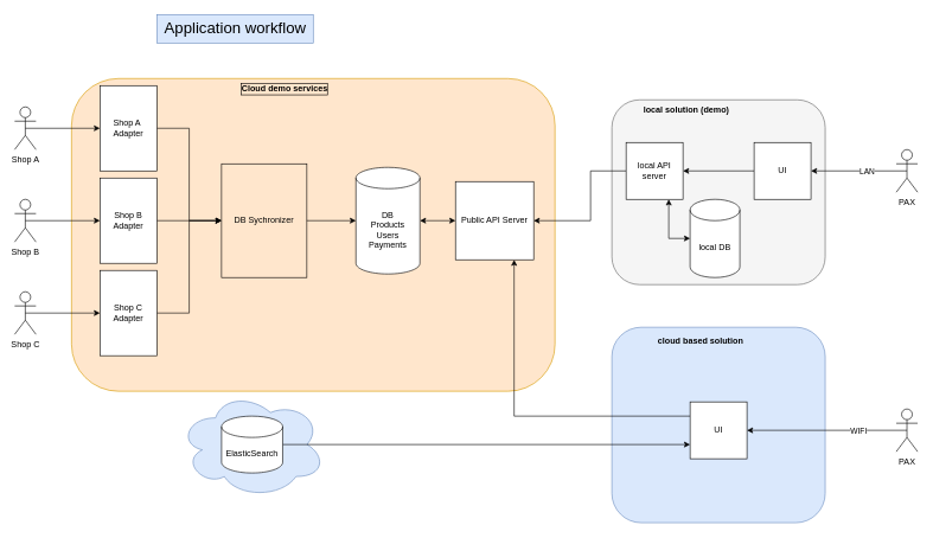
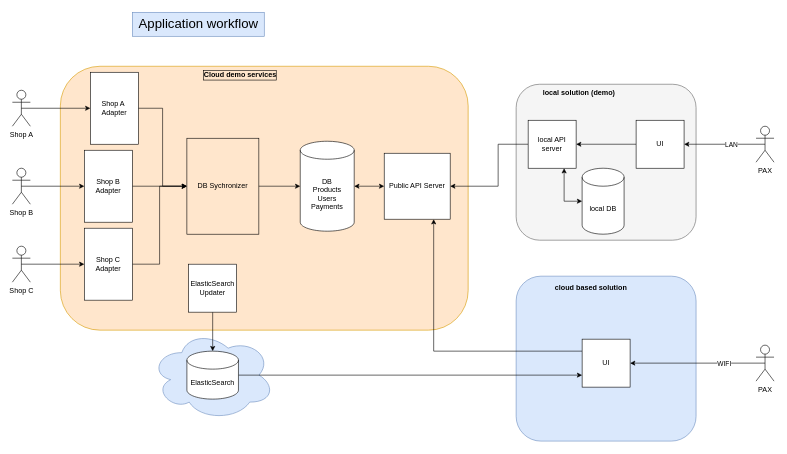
  <mxCell id="0" />
  <mxCell id="1" parent="0" />
  <mxCell id="2" value="" style="rounded=1;whiteSpace=wrap;html=1;fillColor=#dae8fc;strokeColor=#6c8ebf;" vertex="1" parent="1"><mxGeometry x="860" y="460" width="300" height="275" as="geometry" /></mxCell>
  <mxCell id="3" value="" style="rounded=1;whiteSpace=wrap;html=1;fillColor=#ffe6cc;strokeColor=#d79b00;" vertex="1" parent="1"><mxGeometry x="100" y="110" width="680" height="440" as="geometry" /></mxCell>
  <mxCell id="4" value="&lt;font style=&quot;font-size: 22px;&quot;&gt;Application workflow&lt;/font&gt;" style="text;html=1;align=center;verticalAlign=middle;resizable=0;points=[];autosize=1;strokeColor=#6c8ebf;fillColor=#dae8fc;" vertex="1" parent="1"><mxGeometry x="220" y="20" width="220" height="40" as="geometry" /></mxCell>
  <mxCell id="5" style="edgeStyle=orthogonalEdgeStyle;rounded=0;orthogonalLoop=1;jettySize=auto;html=1;exitX=0.5;exitY=0.5;exitDx=0;exitDy=0;exitPerimeter=0;entryX=0;entryY=0.5;entryDx=0;entryDy=0;" edge="1" parent="1" source="6" target="12"><mxGeometry relative="1" as="geometry" /></mxCell>
  <mxCell id="6" value="Shop A" style="shape=umlActor;verticalLabelPosition=bottom;verticalAlign=top;html=1;outlineConnect=0;" vertex="1" parent="1"><mxGeometry x="20" y="150" width="30" height="60" as="geometry" /></mxCell>
  <mxCell id="7" style="edgeStyle=orthogonalEdgeStyle;rounded=0;orthogonalLoop=1;jettySize=auto;html=1;exitX=0.5;exitY=0.5;exitDx=0;exitDy=0;exitPerimeter=0;entryX=0;entryY=0.5;entryDx=0;entryDy=0;" edge="1" parent="1" source="8" target="14"><mxGeometry relative="1" as="geometry" /></mxCell>
  <mxCell id="8" value="Shop C" style="shape=umlActor;verticalLabelPosition=bottom;verticalAlign=top;html=1;outlineConnect=0;" vertex="1" parent="1"><mxGeometry x="20" y="410" width="30" height="60" as="geometry" /></mxCell>
  <mxCell id="9" style="edgeStyle=orthogonalEdgeStyle;rounded=0;orthogonalLoop=1;jettySize=auto;html=1;exitX=0.5;exitY=0.5;exitDx=0;exitDy=0;exitPerimeter=0;entryX=0;entryY=0.5;entryDx=0;entryDy=0;" edge="1" parent="1" source="10" target="16"><mxGeometry relative="1" as="geometry" /></mxCell>
  <mxCell id="10" value="Shop B" style="shape=umlActor;verticalLabelPosition=bottom;verticalAlign=top;html=1;outlineConnect=0;" vertex="1" parent="1"><mxGeometry x="20" y="280" width="30" height="60" as="geometry" /></mxCell>
  <mxCell id="11" style="edgeStyle=orthogonalEdgeStyle;rounded=0;orthogonalLoop=1;jettySize=auto;html=1;exitX=1;exitY=0.5;exitDx=0;exitDy=0;entryX=0;entryY=0.5;entryDx=0;entryDy=0;" edge="1" parent="1" source="12" target="22"><mxGeometry relative="1" as="geometry" /></mxCell>
- <mxCell id="12" value="Shop A&amp;nbsp;&lt;div&gt;Adapter&lt;/div&gt;" style="rounded=0;whiteSpace=wrap;html=1;" vertex="1" parent="1"><mxGeometry x="140" y="120" width="80" height="120" as="geometry" /></mxCell>
+ <mxCell id="12" value="Shop A&amp;nbsp;&lt;div&gt;Adapter&lt;/div&gt;" style="rounded=0;whiteSpace=wrap;html=1;" vertex="1" parent="1"><mxGeometry x="150" y="120" width="80" height="120" as="geometry" /></mxCell>
  <mxCell id="13" style="edgeStyle=orthogonalEdgeStyle;rounded=0;orthogonalLoop=1;jettySize=auto;html=1;exitX=1;exitY=0.5;exitDx=0;exitDy=0;entryX=0;entryY=0.5;entryDx=0;entryDy=0;" edge="1" parent="1" source="14" target="22"><mxGeometry relative="1" as="geometry" /></mxCell>
  <mxCell id="14" value="Shop C&lt;div&gt;Adapter&lt;/div&gt;" style="rounded=0;whiteSpace=wrap;html=1;" vertex="1" parent="1"><mxGeometry x="140" y="380" width="80" height="120" as="geometry" /></mxCell>
  <mxCell id="15" style="edgeStyle=orthogonalEdgeStyle;rounded=0;orthogonalLoop=1;jettySize=auto;html=1;exitX=1;exitY=0.5;exitDx=0;exitDy=0;entryX=0;entryY=0.5;entryDx=0;entryDy=0;" edge="1" parent="1" source="16" target="22"><mxGeometry relative="1" as="geometry"><mxPoint x="300" y="300" as="targetPoint" /></mxGeometry></mxCell>
  <mxCell id="16" value="Shop B&lt;div&gt;Adapter&lt;/div&gt;" style="rounded=0;whiteSpace=wrap;html=1;" vertex="1" parent="1"><mxGeometry x="140" y="250" width="80" height="120" as="geometry" /></mxCell>
  <mxCell id="17" style="edgeStyle=orthogonalEdgeStyle;rounded=0;orthogonalLoop=1;jettySize=auto;html=1;exitX=0.5;exitY=1;exitDx=0;exitDy=0;" edge="1" parent="1" source="12" target="12"><mxGeometry relative="1" as="geometry" /></mxCell>
  <mxCell id="18" value="DB&lt;div&gt;Products&lt;/div&gt;&lt;div&gt;Users&lt;/div&gt;&lt;div&gt;Payments&lt;/div&gt;" style="shape=cylinder3;whiteSpace=wrap;html=1;boundedLbl=1;backgroundOutline=1;size=15;" vertex="1" parent="1"><mxGeometry x="500" y="235" width="90" height="150" as="geometry" /></mxCell>
  <mxCell id="19" value="" style="ellipse;shape=cloud;whiteSpace=wrap;html=1;fillColor=#dae8fc;strokeColor=#6c8ebf;" vertex="1" parent="1"><mxGeometry x="251" y="550" width="206" height="150" as="geometry" /></mxCell>
  <mxCell id="20" style="edgeStyle=orthogonalEdgeStyle;rounded=0;orthogonalLoop=1;jettySize=auto;html=1;exitX=1;exitY=0.5;exitDx=0;exitDy=0;exitPerimeter=0;entryX=0;entryY=0.75;entryDx=0;entryDy=0;" edge="1" parent="1" source="21" target="37"><mxGeometry relative="1" as="geometry" /></mxCell>
  <mxCell id="21" value="ElasticSearch" style="shape=cylinder3;whiteSpace=wrap;html=1;boundedLbl=1;backgroundOutline=1;size=15;" vertex="1" parent="1"><mxGeometry x="311" y="585" width="86" height="80" as="geometry" /></mxCell>
  <mxCell id="22" value="DB Sychronizer" style="rounded=0;whiteSpace=wrap;html=1;fillColor=#ffe6cc;" vertex="1" parent="1"><mxGeometry x="311" y="230" width="120" height="160" as="geometry" /></mxCell>
  <mxCell id="23" style="edgeStyle=orthogonalEdgeStyle;rounded=0;orthogonalLoop=1;jettySize=auto;html=1;exitX=1;exitY=0.5;exitDx=0;exitDy=0;entryX=0;entryY=0.5;entryDx=0;entryDy=0;entryPerimeter=0;" edge="1" parent="1" source="22" target="18"><mxGeometry relative="1" as="geometry" /></mxCell>
+ <mxCell id="24" style="edgeStyle=orthogonalEdgeStyle;rounded=0;orthogonalLoop=1;jettySize=auto;html=1;exitX=0.5;exitY=1;exitDx=0;exitDy=0;" edge="1" parent="1" source="25" target="21"><mxGeometry relative="1" as="geometry" /></mxCell>
+ <mxCell id="25" value="ElasticSearch&lt;div&gt;Updater&lt;/div&gt;" style="whiteSpace=wrap;html=1;aspect=fixed;" vertex="1" parent="1"><mxGeometry x="314" y="440" width="80" height="80" as="geometry" /></mxCell>
  <mxCell id="26" value="" style="rounded=1;whiteSpace=wrap;html=1;fillColor=#f5f5f5;fontColor=#333333;strokeColor=#666666;" vertex="1" parent="1"><mxGeometry x="860" y="140" width="300" height="260" as="geometry" /></mxCell>
  <mxCell id="27" style="edgeStyle=orthogonalEdgeStyle;rounded=0;orthogonalLoop=1;jettySize=auto;html=1;exitX=0.5;exitY=0.5;exitDx=0;exitDy=0;exitPerimeter=0;" edge="1" parent="1" source="29" target="33"><mxGeometry relative="1" as="geometry" /></mxCell>
  <mxCell id="28" value="LAN" style="edgeLabel;html=1;align=center;verticalAlign=middle;resizable=0;points=[];" vertex="1" connectable="0" parent="27"><mxGeometry x="-0.156" relative="1" as="geometry"><mxPoint as="offset" /></mxGeometry></mxCell>
  <mxCell id="29" value="PAX" style="shape=umlActor;verticalLabelPosition=bottom;verticalAlign=top;html=1;outlineConnect=0;" vertex="1" parent="1"><mxGeometry x="1260" y="210" width="30" height="60" as="geometry" /></mxCell>
  <mxCell id="30" value="Cloud demo services" style="text;html=1;align=center;verticalAlign=middle;whiteSpace=wrap;rounded=0;fillColor=none;glass=0;fontStyle=1;labelBorderColor=default;" vertex="1" parent="1"><mxGeometry x="300" y="110" width="200" height="30" as="geometry" /></mxCell>
  <mxCell id="31" value="&lt;b&gt;local solution (demo)&lt;/b&gt;" style="text;html=1;align=center;verticalAlign=middle;whiteSpace=wrap;rounded=0;" vertex="1" parent="1"><mxGeometry x="900" y="140" width="130" height="30" as="geometry" /></mxCell>
  <mxCell id="32" style="edgeStyle=orthogonalEdgeStyle;rounded=0;orthogonalLoop=1;jettySize=auto;html=1;exitX=0;exitY=0.5;exitDx=0;exitDy=0;entryX=1;entryY=0.5;entryDx=0;entryDy=0;" edge="1" parent="1" source="33" target="41"><mxGeometry relative="1" as="geometry" /></mxCell>
  <mxCell id="33" value="UI" style="whiteSpace=wrap;html=1;aspect=fixed;" vertex="1" parent="1"><mxGeometry x="1060" y="200" width="80" height="80" as="geometry" /></mxCell>
  <mxCell id="34" value="local DB" style="shape=cylinder3;whiteSpace=wrap;html=1;boundedLbl=1;backgroundOutline=1;size=15;" vertex="1" parent="1"><mxGeometry x="970" y="280" width="70" height="110" as="geometry" /></mxCell>
  <mxCell id="35" value="&lt;b&gt;cloud based solution&lt;/b&gt;" style="text;html=1;align=center;verticalAlign=middle;whiteSpace=wrap;rounded=0;" vertex="1" parent="1"><mxGeometry x="910" y="465" width="150" height="30" as="geometry" /></mxCell>
  <mxCell id="36" style="edgeStyle=orthogonalEdgeStyle;rounded=0;orthogonalLoop=1;jettySize=auto;html=1;exitX=0;exitY=0.25;exitDx=0;exitDy=0;entryX=0.75;entryY=1;entryDx=0;entryDy=0;" edge="1" parent="1" source="37" target="38"><mxGeometry relative="1" as="geometry" /></mxCell>
  <mxCell id="37" value="UI" style="whiteSpace=wrap;html=1;aspect=fixed;" vertex="1" parent="1"><mxGeometry x="970" y="565" width="80" height="80" as="geometry" /></mxCell>
  <mxCell id="38" value="Public API Server" style="whiteSpace=wrap;html=1;aspect=fixed;" vertex="1" parent="1"><mxGeometry x="640" y="255" width="110" height="110" as="geometry" /></mxCell>
  <mxCell id="39" value="" style="endArrow=classic;startArrow=classic;html=1;rounded=0;exitX=1;exitY=0.5;exitDx=0;exitDy=0;exitPerimeter=0;entryX=0;entryY=0.5;entryDx=0;entryDy=0;" edge="1" parent="1" source="18" target="38"><mxGeometry width="50" height="50" relative="1" as="geometry"><mxPoint x="890" y="480" as="sourcePoint" /><mxPoint x="940" y="430" as="targetPoint" /></mxGeometry></mxCell>
  <mxCell id="40" style="edgeStyle=orthogonalEdgeStyle;rounded=0;orthogonalLoop=1;jettySize=auto;html=1;exitX=0;exitY=0.5;exitDx=0;exitDy=0;entryX=1;entryY=0.5;entryDx=0;entryDy=0;" edge="1" parent="1" source="41" target="38"><mxGeometry relative="1" as="geometry"><Array as="points"><mxPoint x="830" y="240" /><mxPoint x="830" y="310" /></Array></mxGeometry></mxCell>
  <mxCell id="41" value="local API server" style="whiteSpace=wrap;html=1;aspect=fixed;" vertex="1" parent="1"><mxGeometry x="880" y="200" width="80" height="80" as="geometry" /></mxCell>
  <mxCell id="42" value="" style="endArrow=classic;startArrow=classic;html=1;rounded=0;entryX=0.75;entryY=1;entryDx=0;entryDy=0;exitX=0;exitY=0.5;exitDx=0;exitDy=0;exitPerimeter=0;" edge="1" parent="1" source="34" target="41"><mxGeometry width="50" height="50" relative="1" as="geometry"><mxPoint x="890" y="420" as="sourcePoint" /><mxPoint x="940" y="370" as="targetPoint" /><Array as="points"><mxPoint x="940" y="335" /></Array></mxGeometry></mxCell>
  <mxCell id="43" style="edgeStyle=orthogonalEdgeStyle;rounded=0;orthogonalLoop=1;jettySize=auto;html=1;exitX=0.5;exitY=0.5;exitDx=0;exitDy=0;exitPerimeter=0;entryX=1;entryY=0.5;entryDx=0;entryDy=0;" edge="1" parent="1" source="45" target="37"><mxGeometry relative="1" as="geometry" /></mxCell>
  <mxCell id="44" value="WIFI" style="edgeLabel;html=1;align=center;verticalAlign=middle;resizable=0;points=[];" vertex="1" connectable="0" parent="43"><mxGeometry x="-0.387" y="1" relative="1" as="geometry"><mxPoint as="offset" /></mxGeometry></mxCell>
  <mxCell id="45" value="PAX" style="shape=umlActor;verticalLabelPosition=bottom;verticalAlign=top;html=1;outlineConnect=0;" vertex="1" parent="1"><mxGeometry x="1260" y="575" width="30" height="60" as="geometry" /></mxCell>
